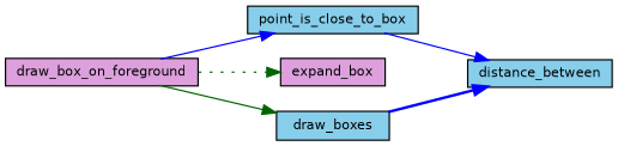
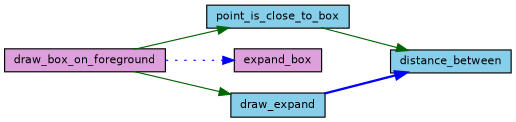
  digraph {
    rankdir=LR
    node [color=black fillcolor=skyblue fontname=Helvetica fontsize=10 shape=record style=filled]
    edge [color=blue fontname=Helvetica fontsize=10 labelfontname=Helvetica labelfontsize=10 style=solid]
    n1 [fillcolor=plum fontcolor=black height=0.2 label=draw_box_on_foreground width=0.4]
    n2 [height=0.2 label=point_is_close_to_box width=0.4]
    n3 [fillcolor=plum height=0.2 label=expand_box width=0.4]
-   n4 [height=0.2 label=draw_boxes width=0.4]
+   n4 [height=0.2 label=draw_expand width=0.4]
    n5 [height=0.2 label=distance_between width=0.4]
-   n1 -> n2
-   n1 -> n3 [color=darkgreen style=dotted]
+   n1 -> n2 [color=darkgreen]
+   n1 -> n3 [style=dotted]
    n1 -> n4 [color=darkgreen]
-   n2 -> n5
+   n2 -> n5 [color=darkgreen]
    n4 -> n5 [style=bold]
  }
